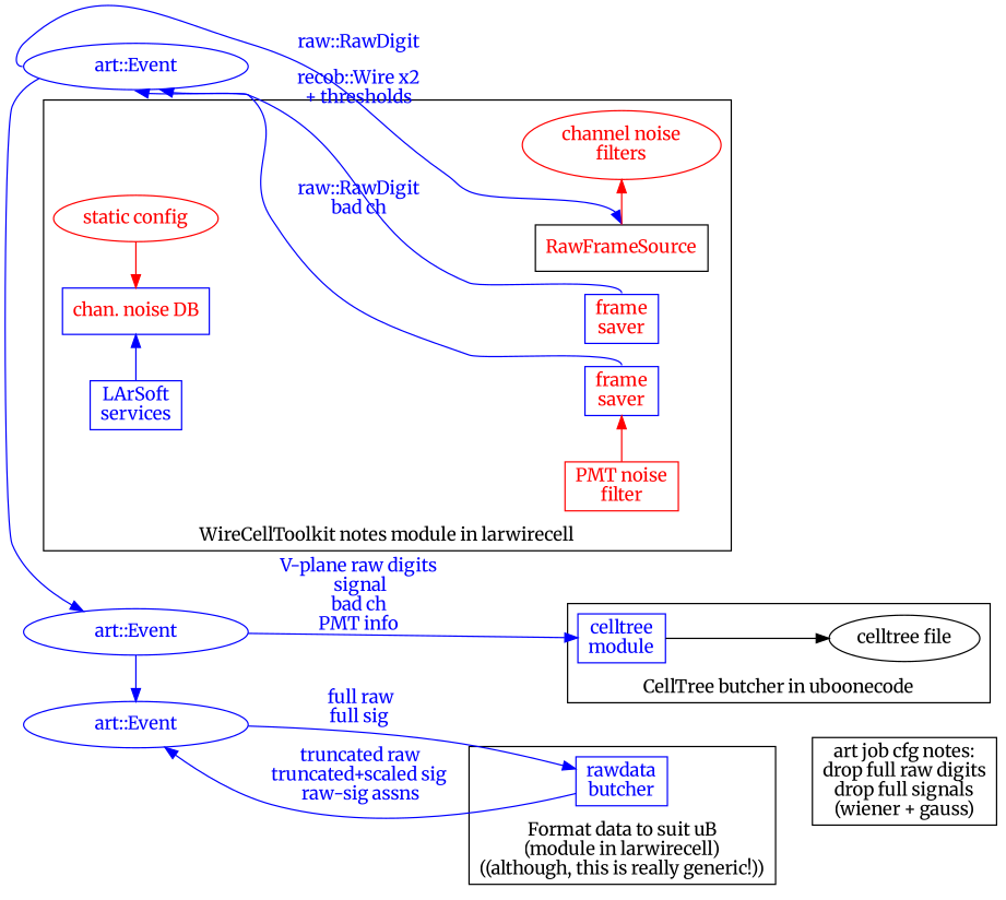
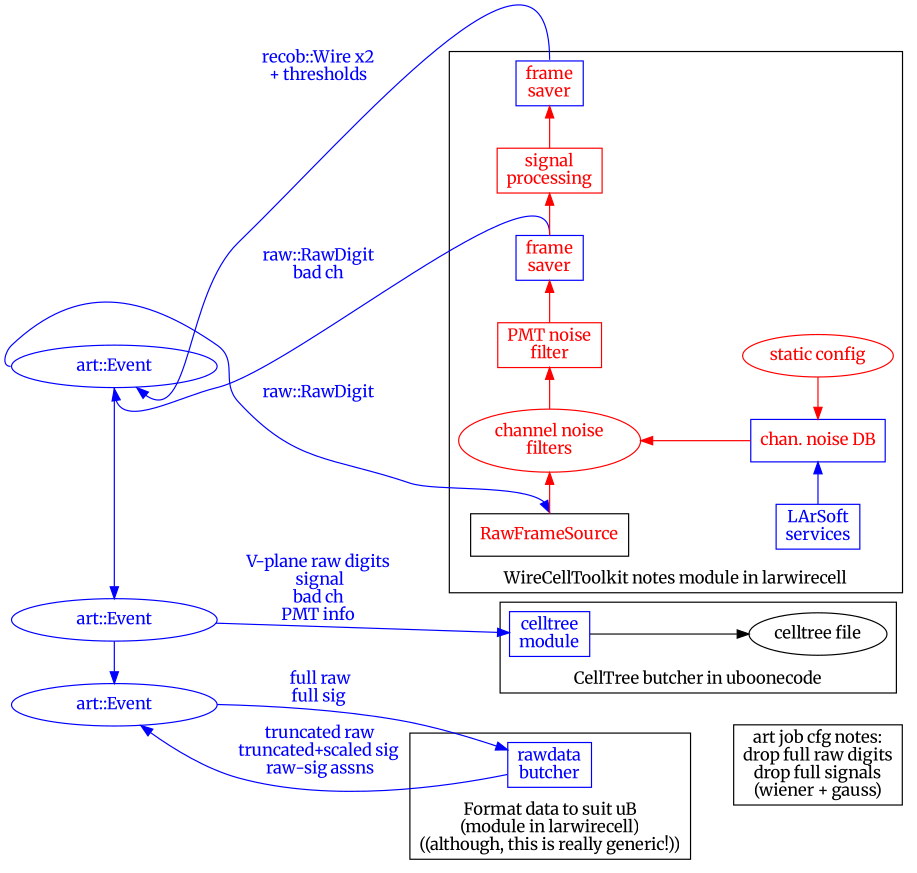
  digraph {
    compound=true
    fontname=Merriweather
    newrank=true
    rankdir=LR
    node [color=blue fontcolor=red fontname=Merriweather shape=box]
    edge [color=blue fontname=Merriweather]
    n1 [fontcolor=blue label="         art::Event         " shape=""]
    n2 [fontcolor=blue label="         art::Event         " shape=""]
    n3 [fontcolor=blue label="         art::Event         " shape=""]
    n4 [color=black label=RawFrameSource]
    n5 [color=red label="channel noise\nfilters" shape=ellipse]
    n6 [color=red label="PMT noise\nfilter"]
    n7 [label="frame\nsaver"]
+   n8 [color=red label="signal\nprocessing"]
    n9 [label="frame\nsaver"]
    n10 [fontcolor=blue label="celltree\nmodule"]
    n11 [fontcolor=blue label="rawdata\nbutcher"]
    n12 [color=red label="static config" shape=ellipse]
    n13 [fontcolor=blue label="LArSoft\nservices"]
    n14 [label="chan. noise DB"]
    n15 [label="celltree file" shape=ellipse color="" fontcolor=""]
    n16 [label="art job cfg notes:\ndrop full raw digits\ndrop full signals\n(wiener + gauss)" color="" fontcolor=""]
    subgraph sub_1 {
      rank=same
      n1
      n2
      n3
    }
    subgraph sub_2 {
      rank=same
      n4
      n5
      n6
      n7
+     n8
      n9
      n10
      n11
    }
    subgraph sub_3 {
      rank=same
      n12
      n13
      n14
    }
    subgraph cluster_4 {
      label="WireCellToolkit notes module in larwirecell"
      labelloc=b
      n4
      n5
      n6
      n7
+     n8
      n9
      n12
      n13
      n14
    }
    subgraph cluster_5 {
      label="CellTree butcher in uboonecode"
      labelloc=b
      n10
      n15
    }
    subgraph cluster_6 {
      label="Format data to suit uB\n(module in larwirecell)\n((although, this is really generic!))"
      labelloc=b
      n11
    }
    n1 -> n2
    n1 -> n4 [fontcolor=blue headport=n label="raw::RawDigit" tailport=w]
    n2 -> n3
    n2 -> n10 [fontcolor=blue label="V-plane raw digits\n signal\nbad ch\nPMT info"]
    n3 -> n11 [fontcolor=blue label=" full raw\nfull sig"]
    n4 -> n5 [color=red]
+   n5 -> n6 [color=red]
+   n5 -> n14 [color=red dir=back]
    n6 -> n7 [color=red]
    n7 -> n1 [fontcolor=blue headport=s label="raw::RawDigit\nbad ch" tailport=n]
+   n7 -> n8 [color=red]
+   n8 -> n9 [color=red]
    n9 -> n1 [fontcolor=blue headport=se label="recob::Wire x2\n+ thresholds" tailport=n]
    n10 -> n15 [color=""]
    n11 -> n3 [fontcolor=blue label=" truncated raw\ntruncated+scaled sig\n raw-sig assns"]
    n11 -> n16 [style=invis color=""]
    n13 -> n14
    n14 -> n12 [color=red dir=back]
  }
